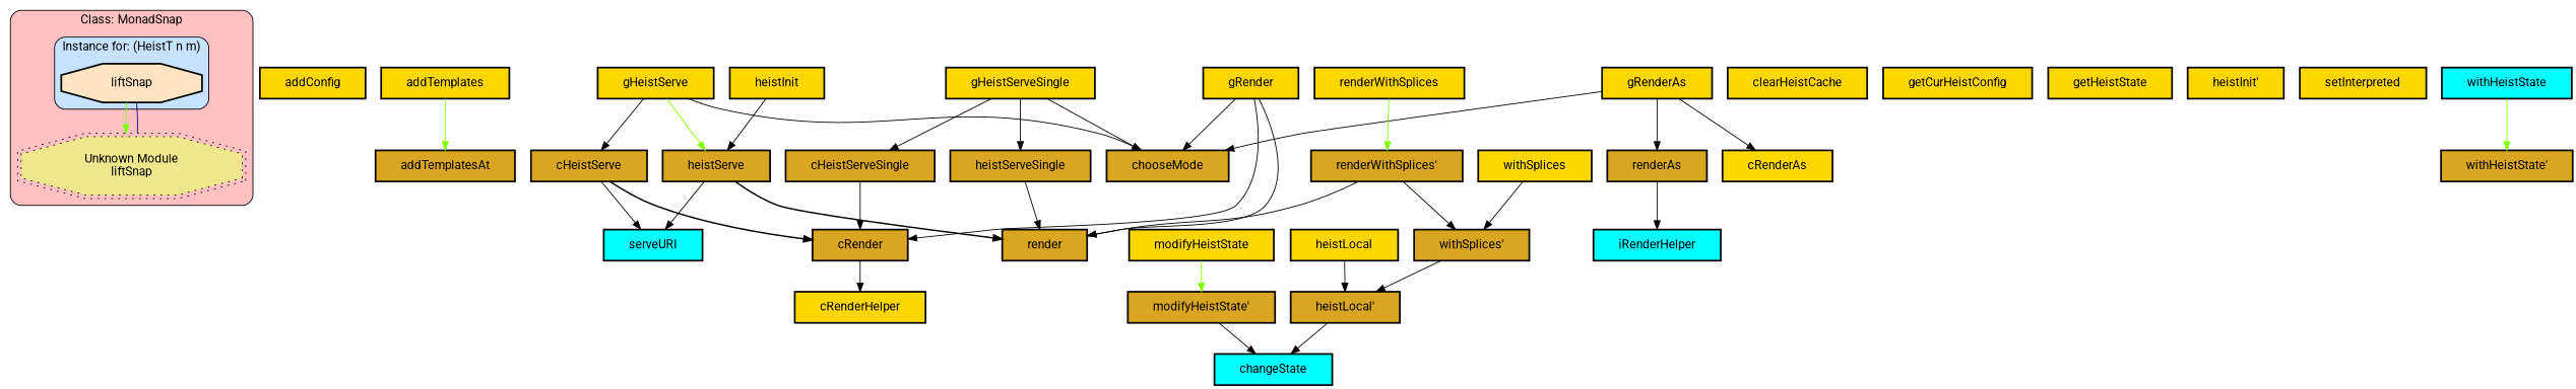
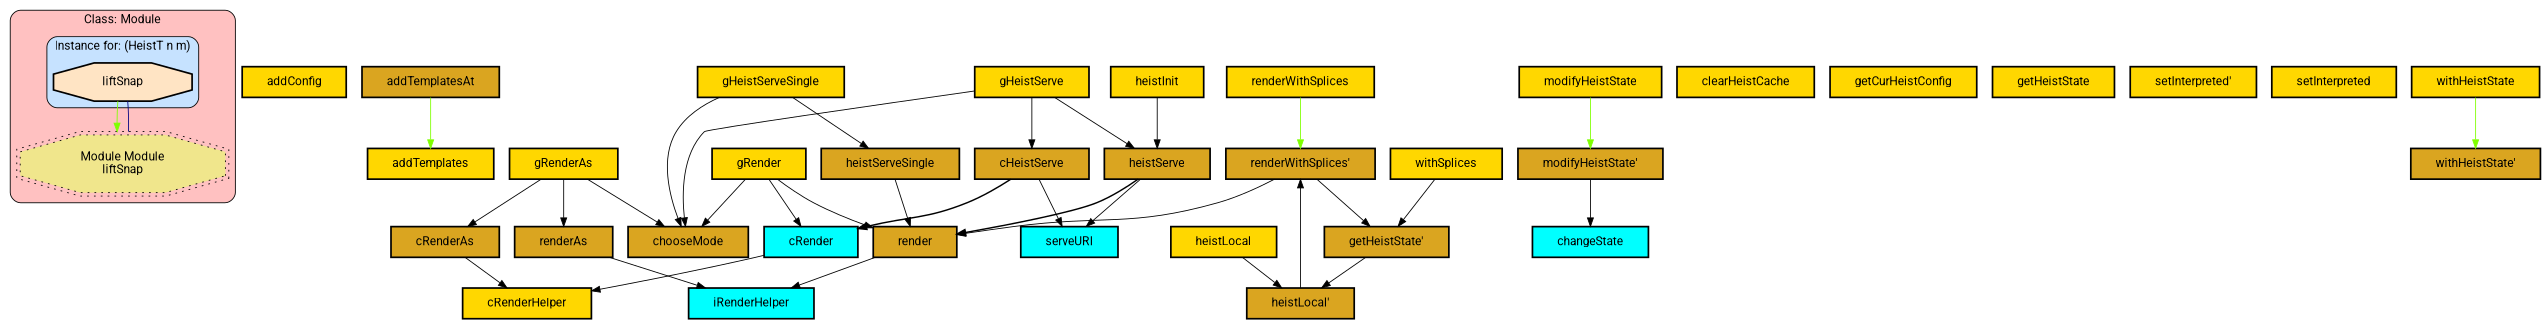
  digraph {
    fontname=Roboto
    node [fillcolor=gold fontname=Roboto margin="0.4,0.1" shape=box style="filled,bold"]
    edge [color=black fontname=Roboto penwidth=1]
    n1 [fillcolor=bisque label=liftSnap shape=octagon]
-   n2 [fillcolor=khaki label="Unknown Module\nliftSnap" shape=doubleoctagon style="filled,dotted"]
+   n2 [fillcolor=khaki label="Module Module\nliftSnap" shape=doubleoctagon style="filled,dotted"]
    n3 [label=addConfig]
    n4 [label=addTemplates]
    n5 [fillcolor=goldenrod label=addTemplatesAt]
    n6 [fillcolor=goldenrod label=cHeistServe]
-   n7 [fillcolor=goldenrod label=cRender]
+   n7 [fillcolor=cyan label=cRender]
    n8 [fillcolor=cyan label=serveURI]
    n9 [label=cRenderHelper]
-   n10 [fillcolor=goldenrod label=cHeistServeSingle]
-   n11 [label=cRenderAs]
+   n11 [fillcolor=goldenrod label=cRenderAs]
    n12 [fillcolor=cyan label=changeState]
    n13 [fillcolor=goldenrod label=chooseMode]
    n14 [label=clearHeistCache]
    n15 [label=gHeistServe]
    n16 [fillcolor=goldenrod label=heistServe]
    n17 [fillcolor=goldenrod label=render]
    n18 [label=gHeistServeSingle]
    n19 [fillcolor=goldenrod label=heistServeSingle]
    n20 [label=gRender]
    n21 [fillcolor=cyan label=iRenderHelper]
    n22 [label=gRenderAs]
    n23 [fillcolor=goldenrod label=renderAs]
    n24 [label=getCurHeistConfig]
    n25 [label=getHeistState]
    n26 [label=heistInit]
-   n27 [label="heistInit'"]
+   n27 [label="setInterpreted'"]
    n28 [label=heistLocal]
    n29 [fillcolor=goldenrod label="heistLocal'"]
    n30 [label=modifyHeistState]
    n31 [fillcolor=goldenrod label="modifyHeistState'"]
    n32 [label=renderWithSplices]
    n33 [fillcolor=goldenrod label="renderWithSplices'"]
-   n34 [fillcolor=goldenrod label="withSplices'"]
+   n34 [fillcolor=goldenrod label="getHeistState'"]
    n35 [label=setInterpreted]
-   n36 [fillcolor=cyan label=withHeistState]
+   n36 [label=withHeistState]
    n37 [fillcolor=goldenrod label="withHeistState'"]
    n38 [label=withSplices]
    subgraph cluster_1 {
      fillcolor=rosybrown1
-     label="Class: MonadSnap"
+     label="Class: Module"
      style="filled,rounded"
      n2
      subgraph cluster_2 {
        fillcolor=slategray1
        label="Instance for: (HeistT n m)"
        style="filled,rounded"
        n1
      }
    }
    n1 -> n2 [color=chartreuse]
    n2 -> n1 [color=navy dir=none]
-   n4 -> n5 [color=chartreuse]
+   n5 -> n4 [color=chartreuse]
    n6 -> n7 [penwidth=1.6931471805599454]
    n6 -> n8
    n7 -> n9
-   n10 -> n7
+   n11 -> n9
    n15 -> n6
    n15 -> n13
-   n15 -> n16 [color=chartreuse]
+   n15 -> n16
    n16 -> n8
    n16 -> n17 [penwidth=1.6931471805599454]
-   n18 -> n10
+   n17 -> n21
    n18 -> n13
    n18 -> n19
    n19 -> n17
    n20 -> n7
    n20 -> n13
    n20 -> n17
    n22 -> n11
    n22 -> n13
    n22 -> n23
    n23 -> n21
    n26 -> n16
    n28 -> n29
-   n29 -> n12
+   n29 -> n33
    n30 -> n31 [color=chartreuse]
    n31 -> n12
    n32 -> n33 [color=chartreuse]
    n33 -> n17
    n33 -> n34
    n34 -> n29
    n36 -> n37 [color=chartreuse]
    n38 -> n34
  }
